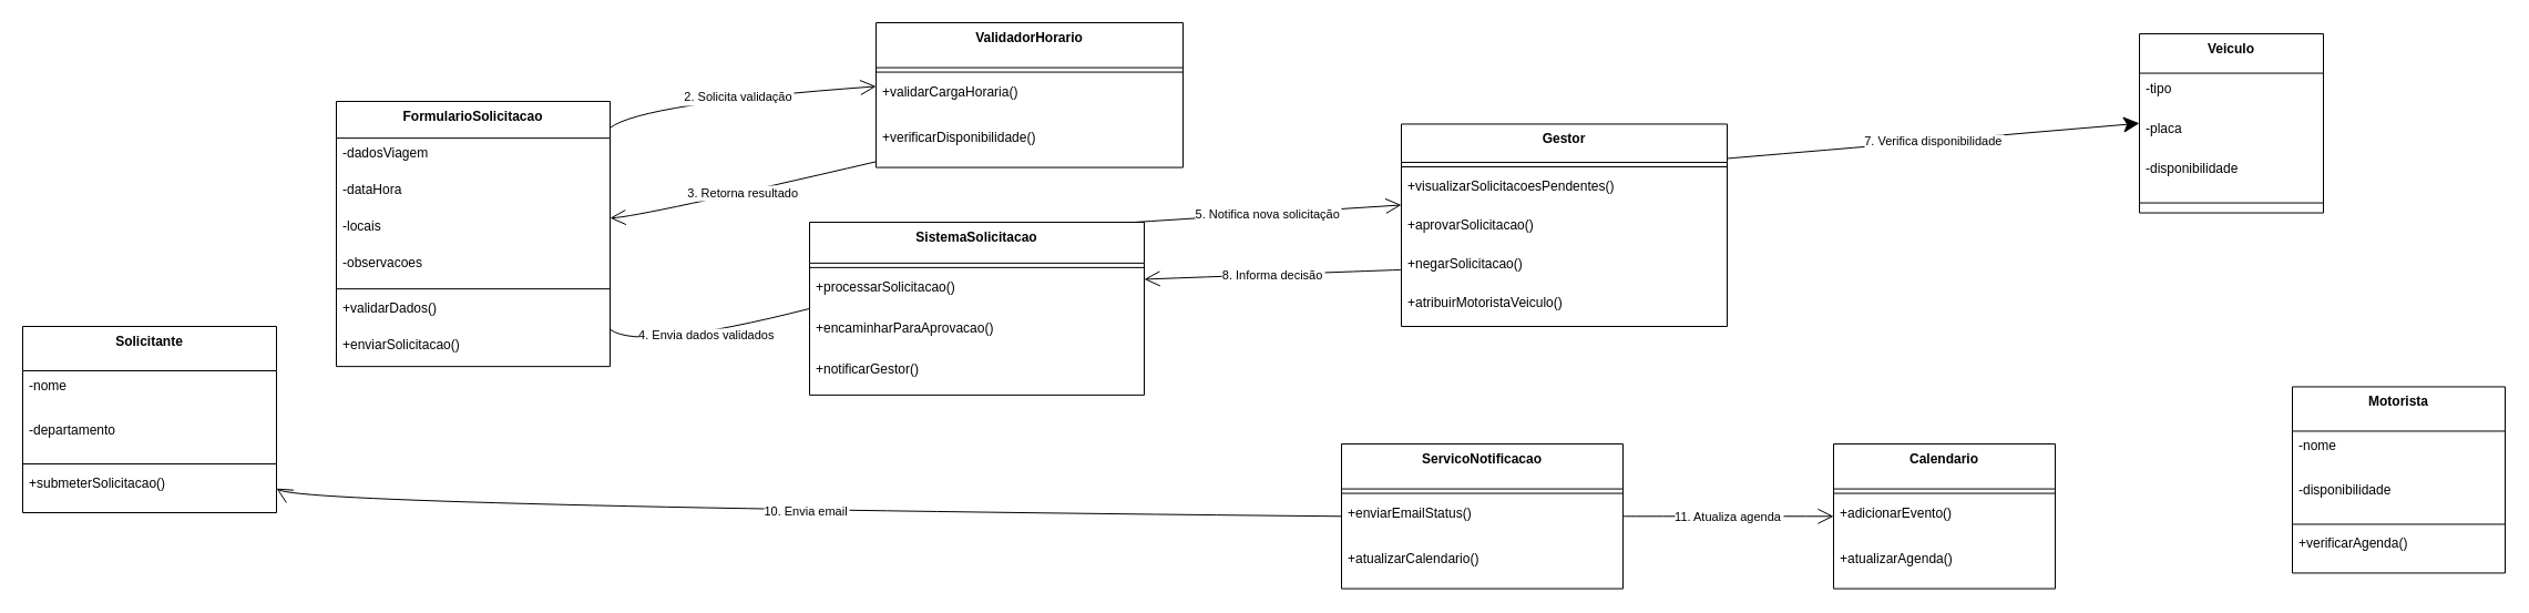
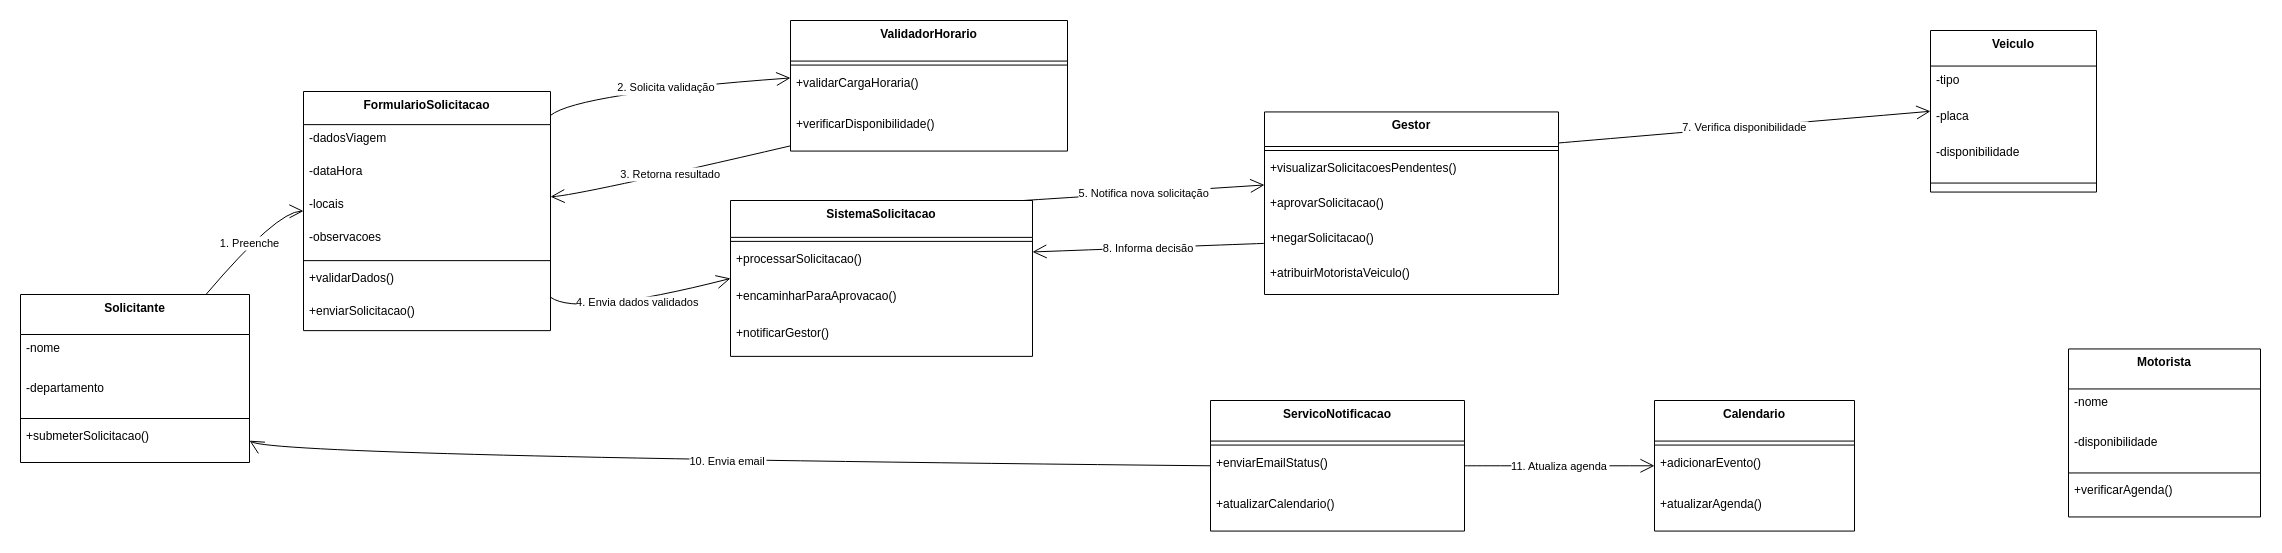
  <mxCell id="0" />
  <mxCell id="1" parent="0" />
  <mxCell id="2" value="Solicitante" style="swimlane;fontStyle=1;align=center;verticalAlign=top;childLayout=stackLayout;horizontal=1;startSize=40;horizontalStack=0;resizeParent=1;resizeParentMax=0;resizeLast=0;collapsible=0;marginBottom=0;" vertex="1" parent="1"><mxGeometry x="20" y="294" width="229" height="168" as="geometry" /></mxCell>
  <mxCell id="3" value="-nome" style="text;strokeColor=none;fillColor=none;align=left;verticalAlign=top;spacingLeft=4;spacingRight=4;overflow=hidden;rotatable=0;points=[[0,0.5],[1,0.5]];portConstraint=eastwest;" vertex="1" parent="2"><mxGeometry y="40" width="229" height="40" as="geometry" /></mxCell>
  <mxCell id="4" value="-departamento" style="text;strokeColor=none;fillColor=none;align=left;verticalAlign=top;spacingLeft=4;spacingRight=4;overflow=hidden;rotatable=0;points=[[0,0.5],[1,0.5]];portConstraint=eastwest;" vertex="1" parent="2"><mxGeometry y="80" width="229" height="40" as="geometry" /></mxCell>
  <mxCell id="5" style="line;strokeWidth=1;fillColor=none;align=left;verticalAlign=middle;spacingTop=-1;spacingLeft=3;spacingRight=3;rotatable=0;labelPosition=right;points=[];portConstraint=eastwest;strokeColor=inherit;" vertex="1" parent="2"><mxGeometry y="120" width="229" height="8" as="geometry" /></mxCell>
  <mxCell id="6" value="+submeterSolicitacao()" style="text;strokeColor=none;fillColor=none;align=left;verticalAlign=top;spacingLeft=4;spacingRight=4;overflow=hidden;rotatable=0;points=[[0,0.5],[1,0.5]];portConstraint=eastwest;" vertex="1" parent="2"><mxGeometry y="128" width="229" height="40" as="geometry" /></mxCell>
  <mxCell id="7" value="FormularioSolicitacao" style="swimlane;fontStyle=1;align=center;verticalAlign=top;childLayout=stackLayout;horizontal=1;startSize=33.143;horizontalStack=0;resizeParent=1;resizeParentMax=0;resizeLast=0;collapsible=0;marginBottom=0;" vertex="1" parent="1"><mxGeometry x="303" y="91" width="247" height="239.143" as="geometry" /></mxCell>
  <mxCell id="8" value="-dadosViagem" style="text;strokeColor=none;fillColor=none;align=left;verticalAlign=top;spacingLeft=4;spacingRight=4;overflow=hidden;rotatable=0;points=[[0,0.5],[1,0.5]];portConstraint=eastwest;" vertex="1" parent="7"><mxGeometry y="33.143" width="247" height="33" as="geometry" /></mxCell>
  <mxCell id="9" value="-dataHora" style="text;strokeColor=none;fillColor=none;align=left;verticalAlign=top;spacingLeft=4;spacingRight=4;overflow=hidden;rotatable=0;points=[[0,0.5],[1,0.5]];portConstraint=eastwest;" vertex="1" parent="7"><mxGeometry y="66.143" width="247" height="33" as="geometry" /></mxCell>
  <mxCell id="10" value="-locais" style="text;strokeColor=none;fillColor=none;align=left;verticalAlign=top;spacingLeft=4;spacingRight=4;overflow=hidden;rotatable=0;points=[[0,0.5],[1,0.5]];portConstraint=eastwest;" vertex="1" parent="7"><mxGeometry y="99.143" width="247" height="33" as="geometry" /></mxCell>
  <mxCell id="11" value="-observacoes" style="text;strokeColor=none;fillColor=none;align=left;verticalAlign=top;spacingLeft=4;spacingRight=4;overflow=hidden;rotatable=0;points=[[0,0.5],[1,0.5]];portConstraint=eastwest;" vertex="1" parent="7"><mxGeometry y="132.143" width="247" height="33" as="geometry" /></mxCell>
  <mxCell id="12" style="line;strokeWidth=1;fillColor=none;align=left;verticalAlign=middle;spacingTop=-1;spacingLeft=3;spacingRight=3;rotatable=0;labelPosition=right;points=[];portConstraint=eastwest;strokeColor=inherit;" vertex="1" parent="7"><mxGeometry y="165.143" width="247" height="8" as="geometry" /></mxCell>
  <mxCell id="13" value="+validarDados()" style="text;strokeColor=none;fillColor=none;align=left;verticalAlign=top;spacingLeft=4;spacingRight=4;overflow=hidden;rotatable=0;points=[[0,0.5],[1,0.5]];portConstraint=eastwest;" vertex="1" parent="7"><mxGeometry y="173.143" width="247" height="33" as="geometry" /></mxCell>
  <mxCell id="14" value="+enviarSolicitacao()" style="text;strokeColor=none;fillColor=none;align=left;verticalAlign=top;spacingLeft=4;spacingRight=4;overflow=hidden;rotatable=0;points=[[0,0.5],[1,0.5]];portConstraint=eastwest;" vertex="1" parent="7"><mxGeometry y="206.143" width="247" height="33" as="geometry" /></mxCell>
  <mxCell id="15" value="ValidadorHorario" style="swimlane;fontStyle=1;align=center;verticalAlign=top;childLayout=stackLayout;horizontal=1;startSize=40.571;horizontalStack=0;resizeParent=1;resizeParentMax=0;resizeLast=0;collapsible=0;marginBottom=0;" vertex="1" parent="1"><mxGeometry x="790" y="20" width="277" height="130.571" as="geometry" /></mxCell>
  <mxCell id="16" style="line;strokeWidth=1;fillColor=none;align=left;verticalAlign=middle;spacingTop=-1;spacingLeft=3;spacingRight=3;rotatable=0;labelPosition=right;points=[];portConstraint=eastwest;strokeColor=inherit;" vertex="1" parent="15"><mxGeometry y="40.571" width="277" height="8" as="geometry" /></mxCell>
  <mxCell id="17" value="+validarCargaHoraria()" style="text;strokeColor=none;fillColor=none;align=left;verticalAlign=top;spacingLeft=4;spacingRight=4;overflow=hidden;rotatable=0;points=[[0,0.5],[1,0.5]];portConstraint=eastwest;" vertex="1" parent="15"><mxGeometry y="48.571" width="277" height="41" as="geometry" /></mxCell>
  <mxCell id="18" value="+verificarDisponibilidade()" style="text;strokeColor=none;fillColor=none;align=left;verticalAlign=top;spacingLeft=4;spacingRight=4;overflow=hidden;rotatable=0;points=[[0,0.5],[1,0.5]];portConstraint=eastwest;" vertex="1" parent="15"><mxGeometry y="89.571" width="277" height="41" as="geometry" /></mxCell>
  <mxCell id="19" value="SistemaSolicitacao" style="swimlane;fontStyle=1;align=center;verticalAlign=top;childLayout=stackLayout;horizontal=1;startSize=36.889;horizontalStack=0;resizeParent=1;resizeParentMax=0;resizeLast=0;collapsible=0;marginBottom=0;" vertex="1" parent="1"><mxGeometry x="730" y="200" width="302" height="155.889" as="geometry" /></mxCell>
  <mxCell id="20" style="line;strokeWidth=1;fillColor=none;align=left;verticalAlign=middle;spacingTop=-1;spacingLeft=3;spacingRight=3;rotatable=0;labelPosition=right;points=[];portConstraint=eastwest;strokeColor=inherit;" vertex="1" parent="19"><mxGeometry y="36.889" width="302" height="8" as="geometry" /></mxCell>
  <mxCell id="21" value="+processarSolicitacao()" style="text;strokeColor=none;fillColor=none;align=left;verticalAlign=top;spacingLeft=4;spacingRight=4;overflow=hidden;rotatable=0;points=[[0,0.5],[1,0.5]];portConstraint=eastwest;" vertex="1" parent="19"><mxGeometry y="44.889" width="302" height="37" as="geometry" /></mxCell>
  <mxCell id="22" value="+encaminharParaAprovacao()" style="text;strokeColor=none;fillColor=none;align=left;verticalAlign=top;spacingLeft=4;spacingRight=4;overflow=hidden;rotatable=0;points=[[0,0.5],[1,0.5]];portConstraint=eastwest;" vertex="1" parent="19"><mxGeometry y="81.889" width="302" height="37" as="geometry" /></mxCell>
  <mxCell id="23" value="+notificarGestor()" style="text;strokeColor=none;fillColor=none;align=left;verticalAlign=top;spacingLeft=4;spacingRight=4;overflow=hidden;rotatable=0;points=[[0,0.5],[1,0.5]];portConstraint=eastwest;" vertex="1" parent="19"><mxGeometry y="118.889" width="302" height="37" as="geometry" /></mxCell>
  <mxCell id="24" value="Gestor" style="swimlane;fontStyle=1;align=center;verticalAlign=top;childLayout=stackLayout;horizontal=1;startSize=34.545;horizontalStack=0;resizeParent=1;resizeParentMax=0;resizeLast=0;collapsible=0;marginBottom=0;" vertex="1" parent="1"><mxGeometry x="1264" y="111.45" width="294" height="182.545" as="geometry" /></mxCell>
  <mxCell id="25" style="line;strokeWidth=1;fillColor=none;align=left;verticalAlign=middle;spacingTop=-1;spacingLeft=3;spacingRight=3;rotatable=0;labelPosition=right;points=[];portConstraint=eastwest;strokeColor=inherit;" vertex="1" parent="24"><mxGeometry y="34.545" width="294" height="8" as="geometry" /></mxCell>
  <mxCell id="26" value="+visualizarSolicitacoesPendentes()" style="text;strokeColor=none;fillColor=none;align=left;verticalAlign=top;spacingLeft=4;spacingRight=4;overflow=hidden;rotatable=0;points=[[0,0.5],[1,0.5]];portConstraint=eastwest;" vertex="1" parent="24"><mxGeometry y="42.545" width="294" height="35" as="geometry" /></mxCell>
  <mxCell id="27" value="+aprovarSolicitacao()" style="text;strokeColor=none;fillColor=none;align=left;verticalAlign=top;spacingLeft=4;spacingRight=4;overflow=hidden;rotatable=0;points=[[0,0.5],[1,0.5]];portConstraint=eastwest;" vertex="1" parent="24"><mxGeometry y="77.545" width="294" height="35" as="geometry" /></mxCell>
  <mxCell id="28" value="+negarSolicitacao()" style="text;strokeColor=none;fillColor=none;align=left;verticalAlign=top;spacingLeft=4;spacingRight=4;overflow=hidden;rotatable=0;points=[[0,0.5],[1,0.5]];portConstraint=eastwest;" vertex="1" parent="24"><mxGeometry y="112.545" width="294" height="35" as="geometry" /></mxCell>
  <mxCell id="29" value="+atribuirMotoristaVeiculo()" style="text;strokeColor=none;fillColor=none;align=left;verticalAlign=top;spacingLeft=4;spacingRight=4;overflow=hidden;rotatable=0;points=[[0,0.5],[1,0.5]];portConstraint=eastwest;" vertex="1" parent="24"><mxGeometry y="147.545" width="294" height="35" as="geometry" /></mxCell>
  <mxCell id="30" value="Motorista" style="swimlane;fontStyle=1;align=center;verticalAlign=top;childLayout=stackLayout;horizontal=1;startSize=40;horizontalStack=0;resizeParent=1;resizeParentMax=0;resizeLast=0;collapsible=0;marginBottom=0;" vertex="1" parent="1"><mxGeometry x="2068" y="348.46" width="192" height="168" as="geometry" /></mxCell>
  <mxCell id="31" value="-nome" style="text;strokeColor=none;fillColor=none;align=left;verticalAlign=top;spacingLeft=4;spacingRight=4;overflow=hidden;rotatable=0;points=[[0,0.5],[1,0.5]];portConstraint=eastwest;" vertex="1" parent="30"><mxGeometry y="40" width="192" height="40" as="geometry" /></mxCell>
  <mxCell id="32" value="-disponibilidade" style="text;strokeColor=none;fillColor=none;align=left;verticalAlign=top;spacingLeft=4;spacingRight=4;overflow=hidden;rotatable=0;points=[[0,0.5],[1,0.5]];portConstraint=eastwest;" vertex="1" parent="30"><mxGeometry y="80" width="192" height="40" as="geometry" /></mxCell>
  <mxCell id="33" style="line;strokeWidth=1;fillColor=none;align=left;verticalAlign=middle;spacingTop=-1;spacingLeft=3;spacingRight=3;rotatable=0;labelPosition=right;points=[];portConstraint=eastwest;strokeColor=inherit;" vertex="1" parent="30"><mxGeometry y="120" width="192" height="8" as="geometry" /></mxCell>
  <mxCell id="34" value="+verificarAgenda()" style="text;strokeColor=none;fillColor=none;align=left;verticalAlign=top;spacingLeft=4;spacingRight=4;overflow=hidden;rotatable=0;points=[[0,0.5],[1,0.5]];portConstraint=eastwest;" vertex="1" parent="30"><mxGeometry y="128" width="192" height="40" as="geometry" /></mxCell>
  <mxCell id="35" value="Veiculo" style="swimlane;fontStyle=1;align=center;verticalAlign=top;childLayout=stackLayout;horizontal=1;startSize=35.556;horizontalStack=0;resizeParent=1;resizeParentMax=0;resizeLast=0;collapsible=0;marginBottom=0;" vertex="1" parent="1"><mxGeometry x="1930" y="30" width="166" height="161.556" as="geometry" /></mxCell>
  <mxCell id="36" value="-tipo" style="text;strokeColor=none;fillColor=none;align=left;verticalAlign=top;spacingLeft=4;spacingRight=4;overflow=hidden;rotatable=0;points=[[0,0.5],[1,0.5]];portConstraint=eastwest;" vertex="1" parent="35"><mxGeometry y="35.556" width="166" height="36" as="geometry" /></mxCell>
  <mxCell id="37" value="-placa" style="text;strokeColor=none;fillColor=none;align=left;verticalAlign=top;spacingLeft=4;spacingRight=4;overflow=hidden;rotatable=0;points=[[0,0.5],[1,0.5]];portConstraint=eastwest;" vertex="1" parent="35"><mxGeometry y="71.556" width="166" height="36" as="geometry" /></mxCell>
  <mxCell id="38" value="-disponibilidade" style="text;strokeColor=none;fillColor=none;align=left;verticalAlign=top;spacingLeft=4;spacingRight=4;overflow=hidden;rotatable=0;points=[[0,0.5],[1,0.5]];portConstraint=eastwest;" vertex="1" parent="35"><mxGeometry y="107.556" width="166" height="36" as="geometry" /></mxCell>
  <mxCell id="39" style="line;strokeWidth=1;fillColor=none;align=left;verticalAlign=middle;spacingTop=-1;spacingLeft=3;spacingRight=3;rotatable=0;labelPosition=right;points=[];portConstraint=eastwest;strokeColor=inherit;" vertex="1" parent="35"><mxGeometry y="143.556" width="166" height="18" as="geometry" /></mxCell>
  <mxCell id="40" value="ServicoNotificacao" style="swimlane;fontStyle=1;align=center;verticalAlign=top;childLayout=stackLayout;horizontal=1;startSize=40.571;horizontalStack=0;resizeParent=1;resizeParentMax=0;resizeLast=0;collapsible=0;marginBottom=0;" vertex="1" parent="1"><mxGeometry x="1210" y="400" width="254" height="130.571" as="geometry" /></mxCell>
  <mxCell id="41" style="line;strokeWidth=1;fillColor=none;align=left;verticalAlign=middle;spacingTop=-1;spacingLeft=3;spacingRight=3;rotatable=0;labelPosition=right;points=[];portConstraint=eastwest;strokeColor=inherit;" vertex="1" parent="40"><mxGeometry y="40.571" width="254" height="8" as="geometry" /></mxCell>
  <mxCell id="42" value="+enviarEmailStatus()" style="text;strokeColor=none;fillColor=none;align=left;verticalAlign=top;spacingLeft=4;spacingRight=4;overflow=hidden;rotatable=0;points=[[0,0.5],[1,0.5]];portConstraint=eastwest;" vertex="1" parent="40"><mxGeometry y="48.571" width="254" height="41" as="geometry" /></mxCell>
  <mxCell id="43" value="+atualizarCalendario()" style="text;strokeColor=none;fillColor=none;align=left;verticalAlign=top;spacingLeft=4;spacingRight=4;overflow=hidden;rotatable=0;points=[[0,0.5],[1,0.5]];portConstraint=eastwest;" vertex="1" parent="40"><mxGeometry y="89.571" width="254" height="41" as="geometry" /></mxCell>
  <mxCell id="44" value="Calendario" style="swimlane;fontStyle=1;align=center;verticalAlign=top;childLayout=stackLayout;horizontal=1;startSize=40.571;horizontalStack=0;resizeParent=1;resizeParentMax=0;resizeLast=0;collapsible=0;marginBottom=0;" vertex="1" parent="1"><mxGeometry x="1654" y="400" width="200" height="130.571" as="geometry" /></mxCell>
  <mxCell id="45" style="line;strokeWidth=1;fillColor=none;align=left;verticalAlign=middle;spacingTop=-1;spacingLeft=3;spacingRight=3;rotatable=0;labelPosition=right;points=[];portConstraint=eastwest;strokeColor=inherit;" vertex="1" parent="44"><mxGeometry y="40.571" width="200" height="8" as="geometry" /></mxCell>
  <mxCell id="46" value="+adicionarEvento()" style="text;strokeColor=none;fillColor=none;align=left;verticalAlign=top;spacingLeft=4;spacingRight=4;overflow=hidden;rotatable=0;points=[[0,0.5],[1,0.5]];portConstraint=eastwest;" vertex="1" parent="44"><mxGeometry y="48.571" width="200" height="41" as="geometry" /></mxCell>
  <mxCell id="47" value="+atualizarAgenda()" style="text;strokeColor=none;fillColor=none;align=left;verticalAlign=top;spacingLeft=4;spacingRight=4;overflow=hidden;rotatable=0;points=[[0,0.5],[1,0.5]];portConstraint=eastwest;" vertex="1" parent="44"><mxGeometry y="89.571" width="200" height="41" as="geometry" /></mxCell>
+ <mxCell id="48" value="1. Preenche" style="curved=1;startArrow=none;endArrow=open;endSize=12;exitX=0.81;exitY=0;entryX=0;entryY=0.5;rounded=0;" edge="1" parent="1" source="2" target="7"><mxGeometry relative="1" as="geometry"><Array as="points"><mxPoint x="276" y="211" /></Array></mxGeometry></mxCell>
  <mxCell id="49" value="2. Solicita validação" style="curved=1;startArrow=none;endArrow=open;endSize=12;exitX=1;exitY=0.1;entryX=0;entryY=0.44;rounded=0;" edge="1" parent="1" source="7" target="15"><mxGeometry relative="1" as="geometry"><Array as="points"><mxPoint x="577" y="93" /></Array></mxGeometry></mxCell>
  <mxCell id="50" value="3. Retorna resultado" style="curved=1;startArrow=none;endArrow=open;endSize=12;exitX=0;exitY=0.96;entryX=1;entryY=0.44;rounded=0;" edge="1" parent="1" source="15" target="7"><mxGeometry relative="1" as="geometry"><Array as="points"><mxPoint x="577" y="195" /></Array></mxGeometry></mxCell>
- <mxCell id="51" value="4. Envia dados validados" style="curved=1;startArrow=none;endArrow=none;endSize=12;exitX=1;exitY=0.86;entryX=0;entryY=0.5;rounded=0;" edge="1" parent="1" source="7" target="19"><mxGeometry relative="1" as="geometry"><Array as="points"><mxPoint x="577" y="317" /></Array></mxGeometry></mxCell>
+ <mxCell id="51" value="4. Envia dados validados" style="curved=1;startArrow=none;endArrow=open;endSize=12;exitX=1;exitY=0.86;entryX=0;entryY=0.5;rounded=0;" edge="1" parent="1" source="7" target="19"><mxGeometry relative="1" as="geometry"><Array as="points"><mxPoint x="577" y="317" /></Array></mxGeometry></mxCell>
  <mxCell id="52" value="5. Notifica nova solicitação" style="curved=1;startArrow=none;endArrow=open;endSize=12;exitX=0.97;exitY=0;entryX=0;entryY=0.4;rounded=0;" edge="1" parent="1" source="19" target="24"><mxGeometry relative="1" as="geometry"><Array as="points" /></mxGeometry></mxCell>
- <mxCell id="53" value="7. Verifica disponibilidade" style="curved=1;startArrow=none;endArrow=classic;endSize=12;exitX=1;exitY=0.17;entryX=0;entryY=0.5;rounded=0;" edge="1" parent="1" source="24" target="35"><mxGeometry relative="1" as="geometry"><Array as="points" /></mxGeometry></mxCell>
+ <mxCell id="53" value="7. Verifica disponibilidade" style="curved=1;startArrow=none;endArrow=open;endSize=12;exitX=1;exitY=0.17;entryX=0;entryY=0.5;rounded=0;" edge="1" parent="1" source="24" target="35"><mxGeometry relative="1" as="geometry"><Array as="points" /></mxGeometry></mxCell>
  <mxCell id="54" value="8. Informa decisão" style="curved=1;startArrow=none;endArrow=open;endSize=12;exitX=0;exitY=0.72;entryX=1;entryY=0.33;rounded=0;" edge="1" parent="1" source="24" target="19"><mxGeometry relative="1" as="geometry"><Array as="points" /></mxGeometry></mxCell>
  <mxCell id="55" value="10. Envia email" style="curved=1;startArrow=none;endArrow=open;endSize=12;exitX=0;exitY=0.5;entryX=1;entryY=0.87;rounded=0;" edge="1" parent="1" source="40" target="2"><mxGeometry relative="1" as="geometry"><Array as="points"><mxPoint x="276" y="456" /></Array></mxGeometry></mxCell>
  <mxCell id="56" value="11. Atualiza agenda" style="curved=1;startArrow=none;endArrow=open;endSize=12;exitX=1;exitY=0.5;entryX=0;entryY=0.5;rounded=0;" edge="1" parent="1" source="40" target="44"><mxGeometry relative="1" as="geometry"><Array as="points" /></mxGeometry></mxCell>
